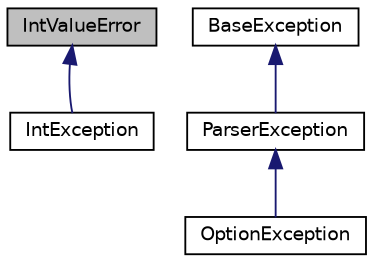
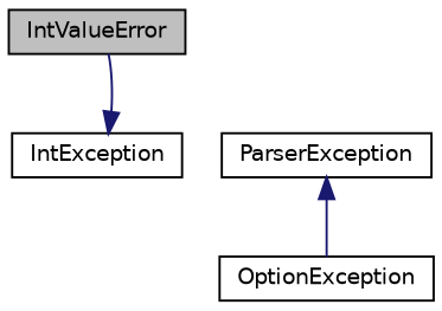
  digraph {
    node [color=black fillcolor=white fontname=Helvetica fontsize=10 shape=record style=filled]
    edge [color=midnightblue dir=back fontname=Helvetica fontsize=10 labelfontname=Helvetica labelfontsize=10 style=solid]
    n1 [fillcolor=grey75 fontcolor=black height=0.2 label=IntValueError width=0.4]
    n2 [height=0.2 label=IntException width=0.4]
    n3 [height=0.2 label=OptionException width=0.4]
    n4 [height=0.2 label=ParserException width=0.4]
-   n5 [height=0.2 label=BaseException width=0.4]
-   n1 -> n2
+   n2 -> n1
    n4 -> n3
-   n5 -> n4
  }
